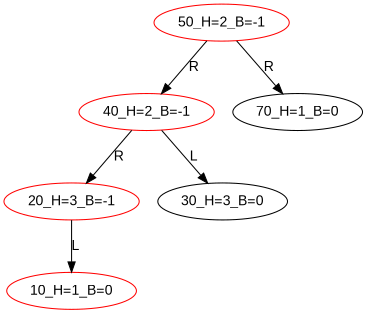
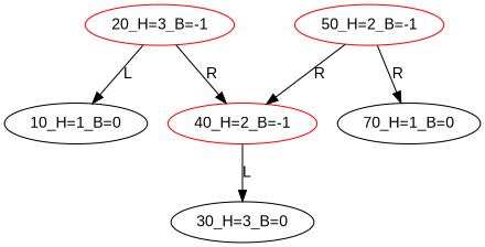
  digraph {
    fontname="Liberation Sans"
    node [fontname="Liberation Sans"]
    edge [fontname="Liberation Sans"]
    "20_H=3_B=-1" [color=red]
-   "10_H=1_B=0" [color=red]
+   "10_H=1_B=0"
    "40_H=2_B=-1" [color=red]
    n4 [label="30_H=3_B=0"]
    "50_H=2_B=-1" [color=red]
    "70_H=1_B=0"
    "20_H=3_B=-1" -> "10_H=1_B=0" [label=L]
-   "40_H=2_B=-1" -> "20_H=3_B=-1" [label=R]
+   "20_H=3_B=-1" -> "40_H=2_B=-1" [label=R]
    "40_H=2_B=-1" -> n4 [label=L]
    "50_H=2_B=-1" -> "40_H=2_B=-1" [label=R]
    "50_H=2_B=-1" -> "70_H=1_B=0" [label=R]
  }
